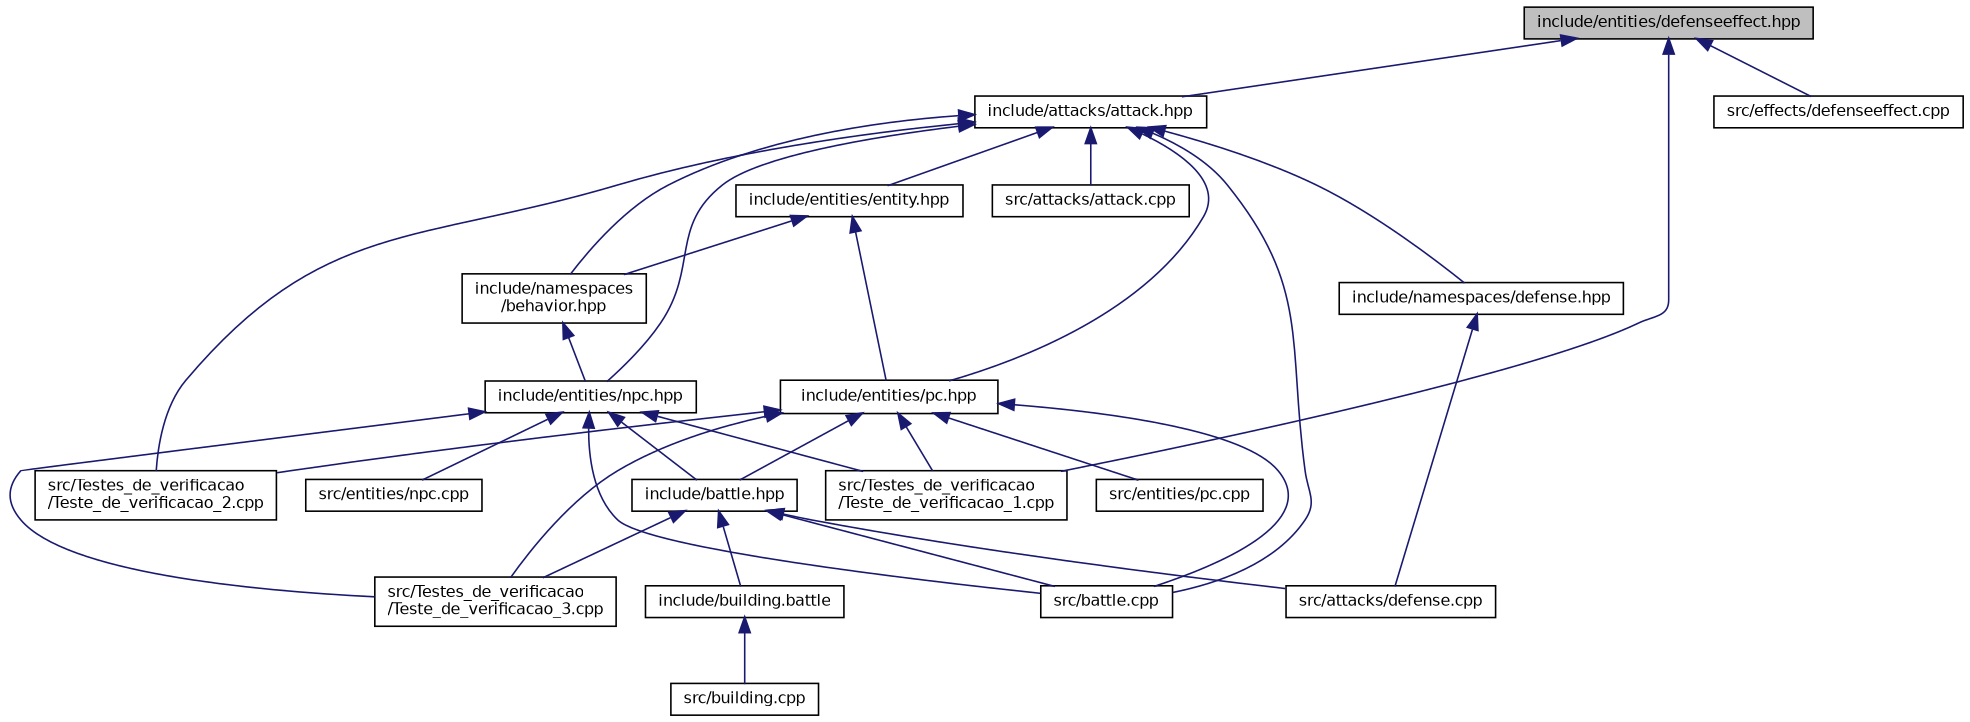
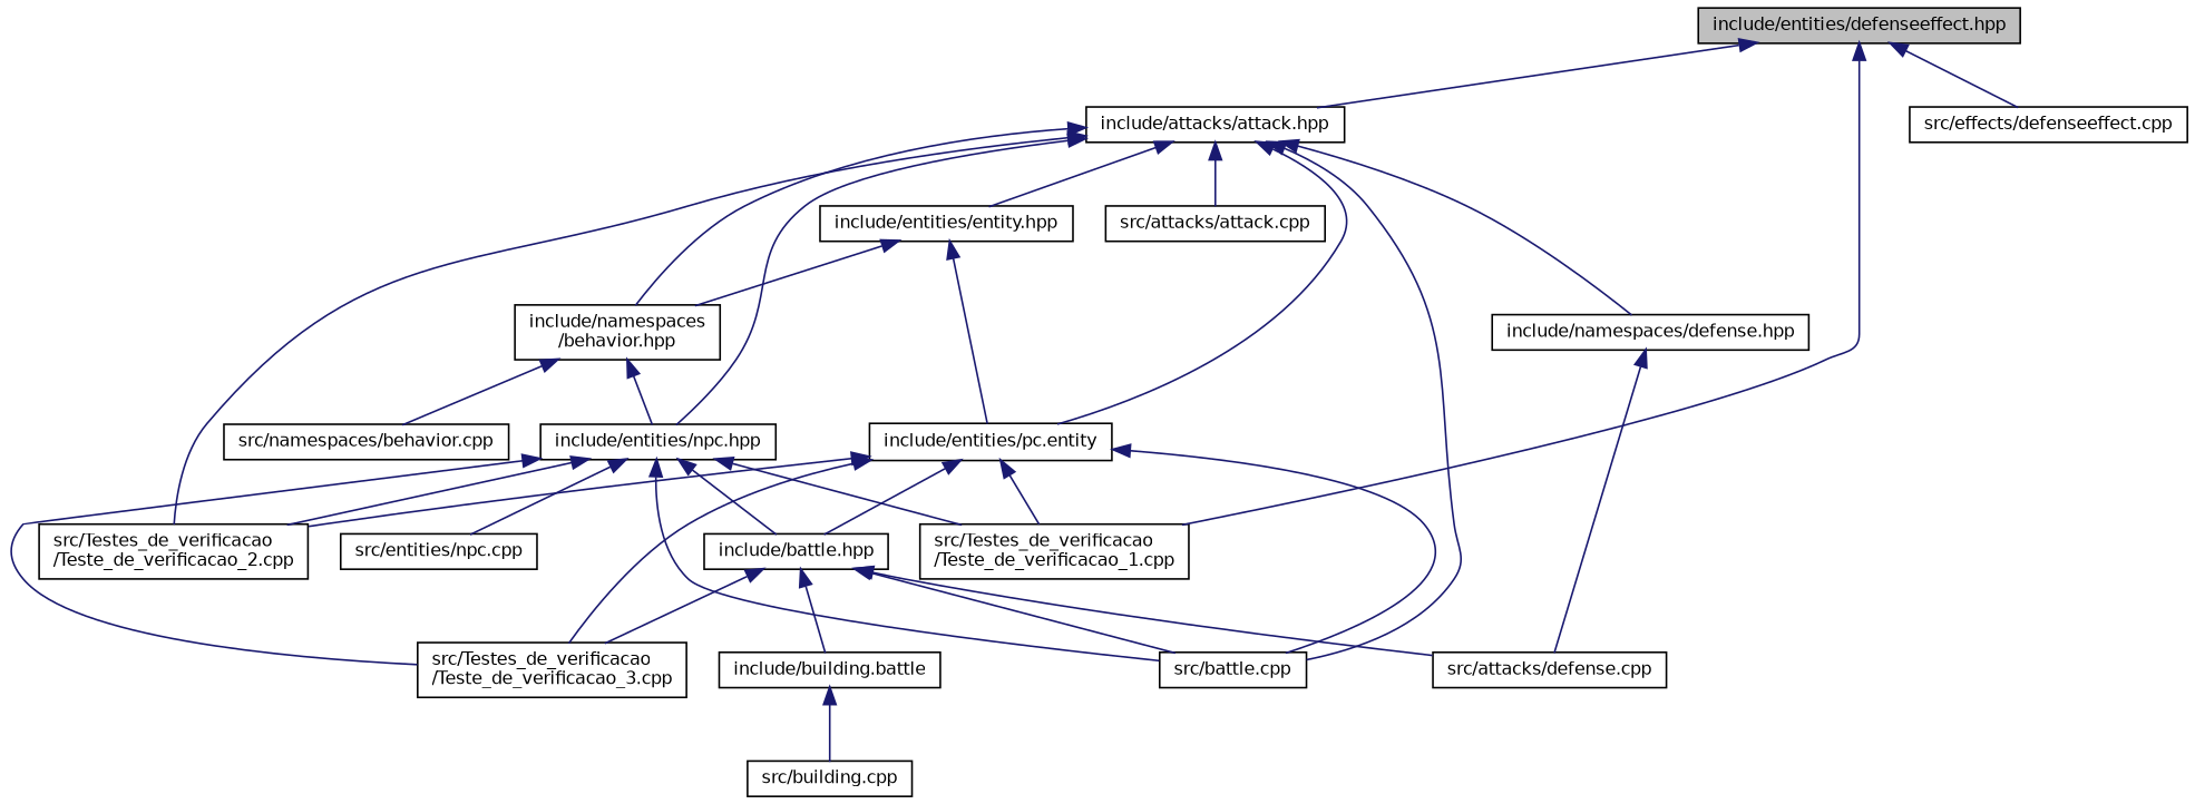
  digraph {
    node [color=black fillcolor=white fontname=Helvetica fontsize=10 shape=record style=filled]
    edge [color=midnightblue dir=back fontname=Helvetica fontsize=10 labelfontname=Helvetica labelfontsize=10 style=solid]
    n1 [fillcolor=grey75 fontcolor=black height=0.2 label="include/entities/defenseeffect.hpp" width=0.4]
    n2 [height=0.2 label="include/attacks/attack.hpp" width=0.4]
    n3 [height=0.2 label="src/Testes_de_verificacao\l/Teste_de_verificacao_1.cpp" width=0.4]
    n4 [height=0.2 label="src/effects/defenseeffect.cpp" width=0.4]
    n5 [height=0.2 label="include/namespaces/defense.hpp" width=0.4]
    n6 [height=0.2 label="include/entities/entity.hpp" width=0.4]
    n7 [height=0.2 label="include/entities/npc.hpp" width=0.4]
    n8 [height=0.2 label="src/battle.cpp" width=0.4]
-   n9 [height=0.2 label="include/entities/pc.hpp" width=0.4]
+   n9 [height=0.2 label="include/entities/pc.entity" width=0.4]
    n10 [height=0.2 label="include/namespaces\l/behavior.hpp" width=0.4]
    n11 [height=0.2 label="src/attacks/attack.cpp" width=0.4]
    n12 [height=0.2 label="src/Testes_de_verificacao\l/Teste_de_verificacao_2.cpp" width=0.4]
    n13 [height=0.2 label="src/attacks/defense.cpp" width=0.4]
    n14 [height=0.2 label="src/Testes_de_verificacao\l/Teste_de_verificacao_3.cpp" width=0.4]
    n15 [height=0.2 label="include/battle.hpp" width=0.4]
    n16 [height=0.2 label="src/entities/npc.cpp" width=0.4]
-   n17 [height=0.2 label="src/entities/pc.cpp" width=0.4]
+   n18 [height=0.2 label="src/namespaces/behavior.cpp" width=0.4]
    n19 [height=0.2 label="include/building.battle" width=0.4]
    n20 [height=0.2 label="src/building.cpp" width=0.4]
    n1 -> n2
    n1 -> n3
    n1 -> n4
    n2 -> n5
    n2 -> n6
    n2 -> n7
    n2 -> n8
    n2 -> n9
    n2 -> n10
    n2 -> n11
    n2 -> n12
    n5 -> n13
    n6 -> n9
    n6 -> n10
    n7 -> n3
    n7 -> n8
+   n7 -> n12
    n7 -> n14
    n7 -> n15
    n7 -> n16
    n9 -> n3
    n9 -> n8
    n9 -> n12
    n9 -> n14
    n9 -> n15
-   n9 -> n17
    n10 -> n7
+   n10 -> n18
    n15 -> n8
    n15 -> n13
    n15 -> n14
    n15 -> n19
    n19 -> n20
  }
